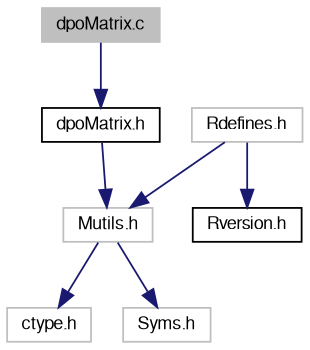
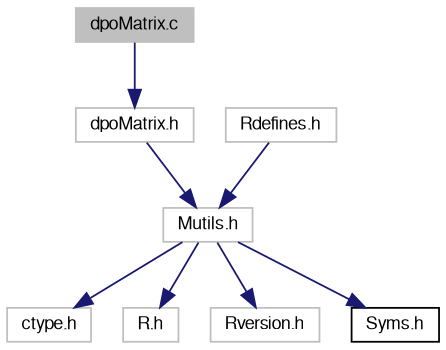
  digraph {
    node [color=grey75 fillcolor=white fontname=FreeSans fontsize=10 shape=record style=filled]
    edge [color=midnightblue fontname=FreeSans fontsize=10 labelfontname=FreeSans labelfontsize=10 style=solid]
    n1 [fillcolor=grey75 fontcolor=black height=0.2 label="dpoMatrix.c" width=0.4]
-   n2 [color=black height=0.2 label="dpoMatrix.h" width=0.4]
+   n2 [height=0.2 label="dpoMatrix.h" width=0.4]
    n3 [height=0.2 label="Mutils.h" width=0.4]
    n4 [height=0.2 label="ctype.h" width=0.4]
-   n6 [color=black height=0.2 label="Rversion.h" width=0.4]
-   n7 [height=0.2 label="Syms.h" width=0.4]
+   n5 [height=0.2 label="R.h" width=0.4]
+   n6 [height=0.2 label="Rversion.h" width=0.4]
+   n7 [color=black height=0.2 label="Syms.h" width=0.4]
    n8 [height=0.2 label="Rdefines.h" width=0.4]
    n1 -> n2
    n2 -> n3
    n3 -> n4
-   n8 -> n6
+   n3 -> n5
+   n3 -> n6
    n3 -> n7
    n8 -> n3
  }
